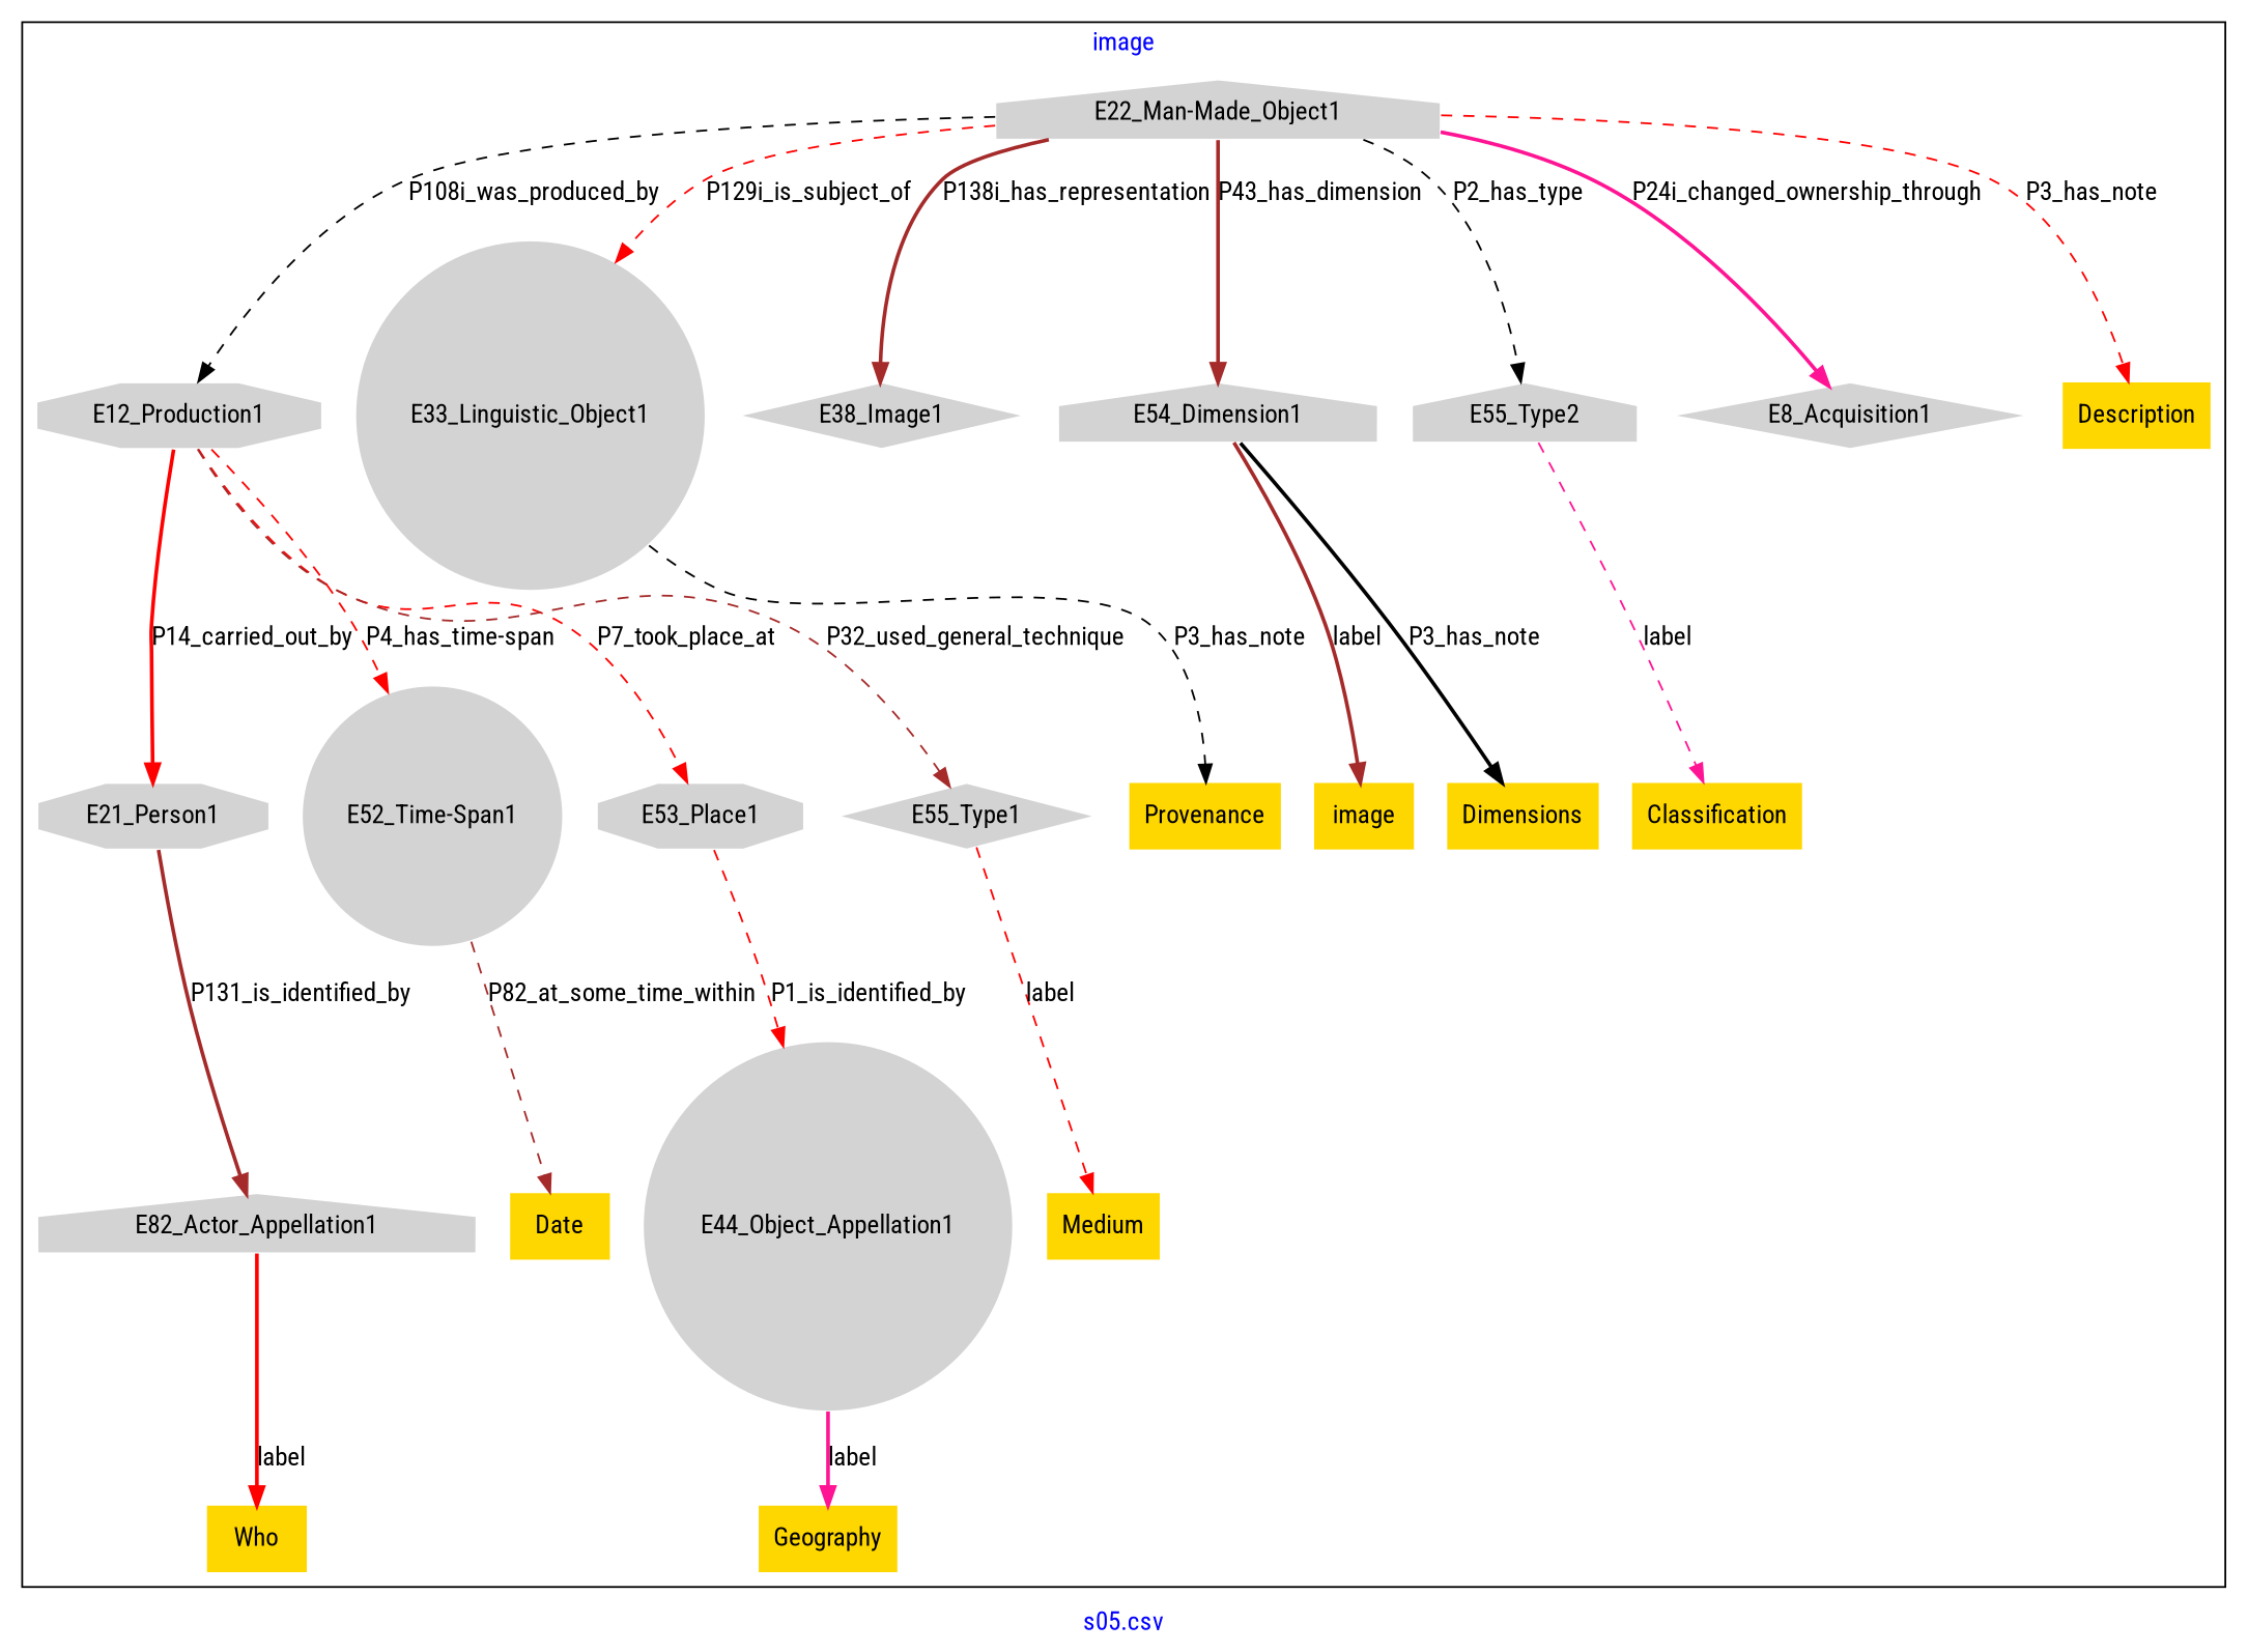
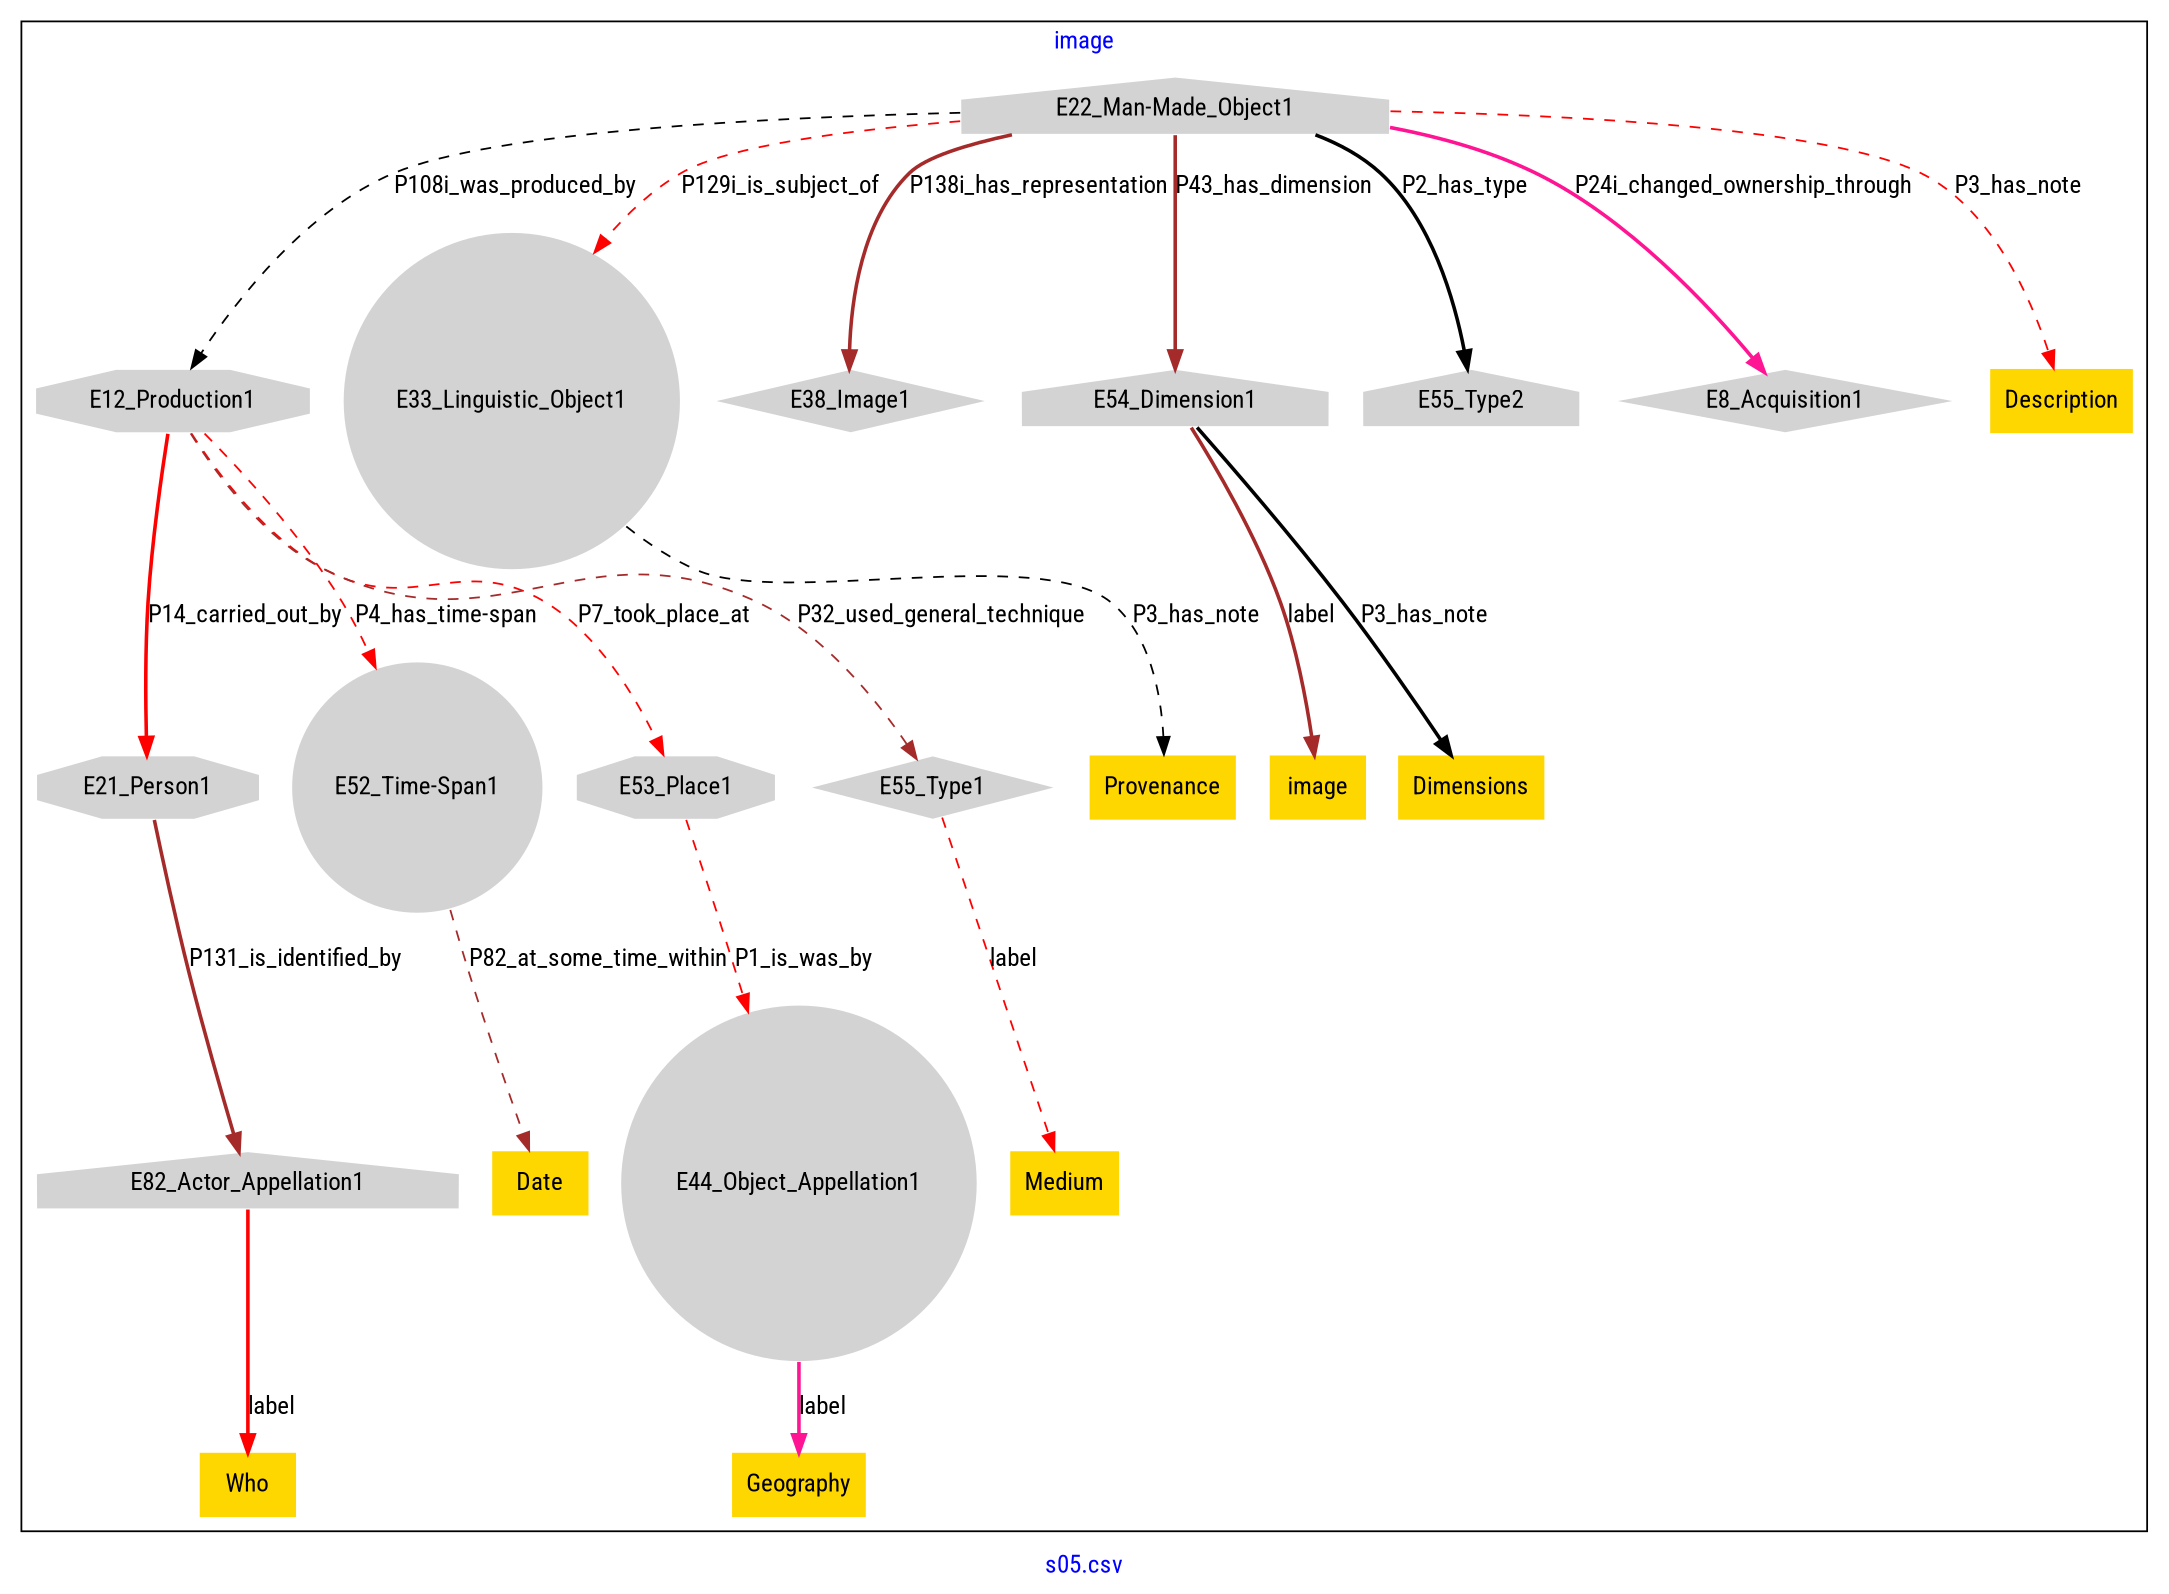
  digraph {
    fontcolor=blue
    fontname="Roboto Condensed"
    label="s05.csv"
    remincross=true
    node [color=white fillcolor=lightgray fontname="Roboto Condensed" shape=plaintext style=filled]
    edge [color=red fontcolor=black fontname="Roboto Condensed" style=dashed]
    n1 [label=E12_Production1 shape=octagon]
    n2 [label=E21_Person1 shape=octagon]
    n3 [label="E52_Time-Span1" shape=circle]
    n4 [label=E53_Place1 shape=octagon]
    n5 [label=E55_Type1 shape=diamond]
    n6 [label=E82_Actor_Appellation1 shape=house]
    n7 [label="E22_Man-Made_Object1" shape=house]
    n8 [label=E33_Linguistic_Object1 shape=circle]
    n9 [label=E38_Image1 shape=diamond]
    n10 [label=E54_Dimension1 shape=house]
    n11 [label=E55_Type2 shape=house]
    n12 [label=E8_Acquisition1 shape=diamond]
    n13 [label=E44_Object_Appellation1 shape=circle]
    n14 [fillcolor=gold label=Provenance color=""]
    n15 [fillcolor=gold label=Description color=""]
    n16 [fillcolor=gold label=Who color=""]
    n17 [fillcolor=gold label=Geography color=""]
    n18 [fillcolor=gold label=Date color=""]
    n19 [fillcolor=gold label=image color=""]
-   n20 [fillcolor=gold label=Classification color=""]
    n21 [fillcolor=gold label=Dimensions color=""]
    n22 [fillcolor=gold label=Medium color=""]
    subgraph cluster_1 {
      label=image
      n1
      n2
      n3
      n4
      n5
      n6
      n7
      n8
      n9
      n10
      n11
      n12
      n13
      n14
      n15
      n16
      n17
      n18
      n19
-     n20
      n21
      n22
    }
    n1 -> n2 [label=P14_carried_out_by style=bold]
    n1 -> n3 [label="P4_has_time-span"]
    n1 -> n4 [label=P7_took_place_at]
    n1 -> n5 [color=brown label=P32_used_general_technique]
    n2 -> n6 [color=brown label=P131_is_identified_by style=bold]
    n3 -> n18 [color=brown label=P82_at_some_time_within]
-   n4 -> n13 [label=P1_is_identified_by]
+   n4 -> n13 [label=P1_is_was_by]
    n5 -> n22 [label=label]
    n6 -> n16 [label=label style=bold]
    n7 -> n1 [color=black label=P108i_was_produced_by]
    n7 -> n8 [label=P129i_is_subject_of]
    n7 -> n9 [color=brown label=P138i_has_representation style=bold]
    n7 -> n10 [color=brown label=P43_has_dimension style=bold]
-   n7 -> n11 [color=black label=P2_has_type]
+   n7 -> n11 [color=black label=P2_has_type style=bold]
    n7 -> n12 [color=deeppink label=P24i_changed_ownership_through style=bold]
    n7 -> n15 [label=P3_has_note]
    n8 -> n14 [color=black label=P3_has_note]
    n10 -> n19 [color=brown label=label style=bold]
    n10 -> n21 [color=black label=P3_has_note style=bold]
-   n11 -> n20 [color=deeppink label=label]
    n13 -> n17 [color=deeppink label=label style=bold]
  }
